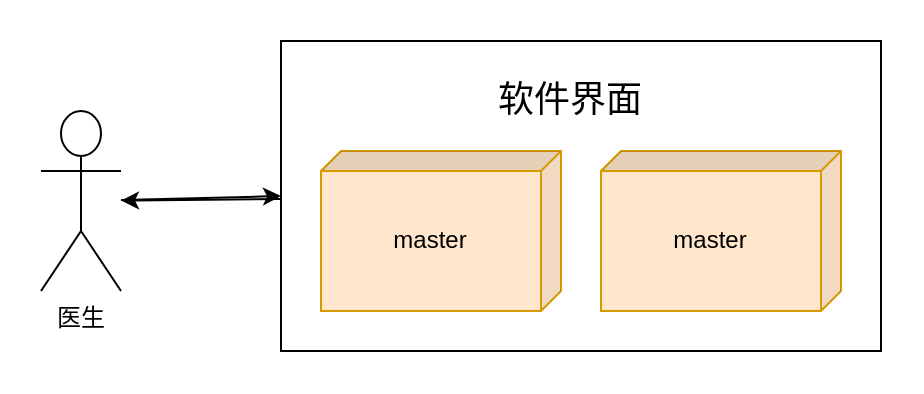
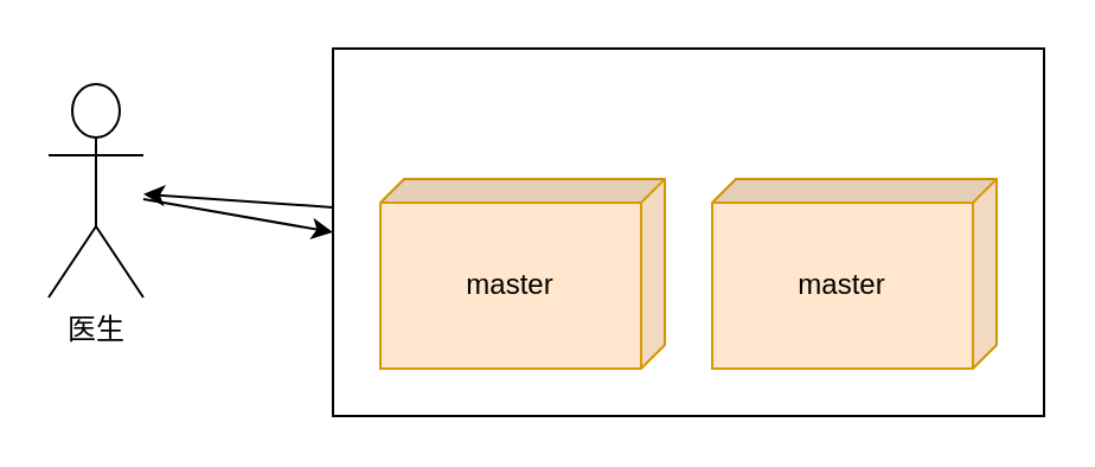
  <mxCell id="0" />
  <mxCell id="1" parent="0" />
  <mxCell id="2" value="" style="shape=cube;whiteSpace=wrap;html=1;boundedLbl=1;backgroundOutline=1;darkOpacity=0.05;darkOpacity2=0.1;" vertex="1" parent="1"><mxGeometry x="180" y="65" width="120" height="80" as="geometry" /></mxCell>
  <mxCell id="3" style="edgeStyle=none;rounded=0;orthogonalLoop=1;jettySize=auto;html=1;entryX=0;entryY=0.5;entryDx=0;entryDy=0;" edge="1" parent="1" source="4" target="6"><mxGeometry relative="1" as="geometry" /></mxCell>
- <mxCell id="4" value="医生" style="shape=umlActor;verticalLabelPosition=bottom;verticalAlign=top;html=1;outlineConnect=0;" vertex="1" parent="1"><mxGeometry x="20" y="55" width="40" height="90" as="geometry" /></mxCell>
+ <mxCell id="4" value="医生" style="shape=umlActor;verticalLabelPosition=bottom;verticalAlign=top;html=1;outlineConnect=0;" vertex="1" parent="1"><mxGeometry x="20" y="35" width="40" height="90" as="geometry" /></mxCell>
  <mxCell id="5" value="" style="edgeStyle=none;rounded=0;orthogonalLoop=1;jettySize=auto;html=1;fontSize=18;" edge="1" parent="1" source="6" target="4"><mxGeometry relative="1" as="geometry" /></mxCell>
  <mxCell id="6" value="" style="rounded=0;whiteSpace=wrap;html=1;" vertex="1" parent="1"><mxGeometry x="140" y="20" width="300" height="155" as="geometry" /></mxCell>
  <mxCell id="7" value="master" style="shape=cube;whiteSpace=wrap;html=1;boundedLbl=1;backgroundOutline=1;darkOpacity=0.05;darkOpacity2=0.1;size=10;rotation=0;fillColor=#ffe6cc;strokeColor=#d79b00;direction=south;" vertex="1" parent="1"><mxGeometry x="160" y="75" width="120" height="80" as="geometry" /></mxCell>
  <mxCell id="8" value="master" style="shape=cube;whiteSpace=wrap;html=1;boundedLbl=1;backgroundOutline=1;darkOpacity=0.05;darkOpacity2=0.1;size=10;rotation=0;fillColor=#ffe6cc;strokeColor=#d79b00;direction=south;" vertex="1" parent="1"><mxGeometry x="300" y="75" width="120" height="80" as="geometry" /></mxCell>
- <mxCell id="9" value="&lt;font style=&quot;font-size: 18px&quot;&gt;软件界面&lt;/font&gt;" style="text;html=1;strokeColor=none;fillColor=none;align=center;verticalAlign=middle;whiteSpace=wrap;rounded=0;" vertex="1" parent="1"><mxGeometry x="220" y="35" width="130" height="30" as="geometry" /></mxCell>
